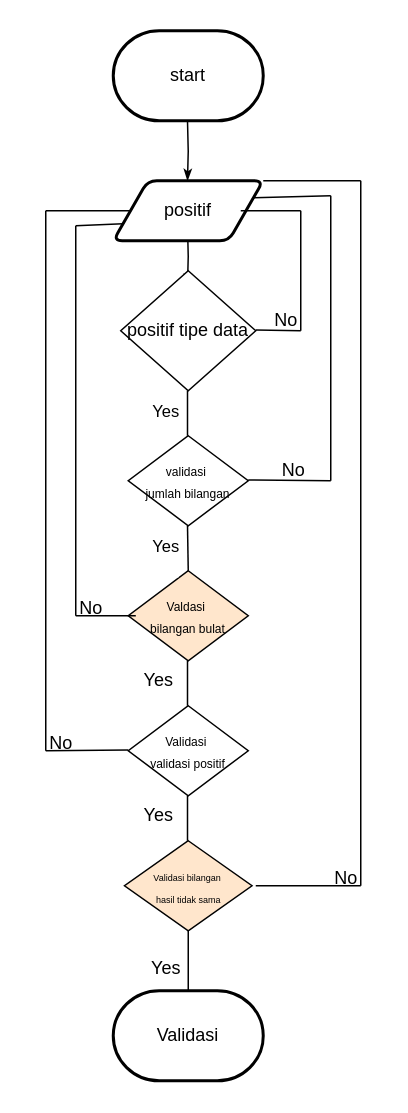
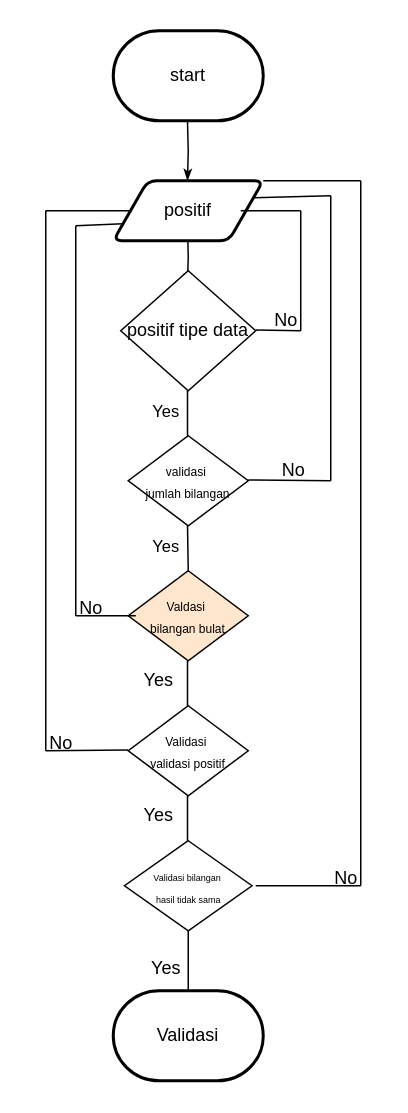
  <mxCell id="0" />
  <mxCell id="1" parent="0" />
  <mxCell id="2" style="edgeStyle=orthogonalEdgeStyle;rounded=0;html=1;labelBackgroundColor=none;startSize=5;endArrow=classicThin;endFill=1;endSize=5;jettySize=auto;orthogonalLoop=1;strokeWidth=1;fontFamily=Verdana;fontSize=8;exitX=0.5;exitY=1;exitDx=0;exitDy=0;exitPerimeter=0;" parent="1" edge="1"><mxGeometry relative="1" as="geometry"><mxPoint x="124.5" y="80" as="sourcePoint" /><mxPoint x="124.5" y="120" as="targetPoint" /></mxGeometry></mxCell>
  <mxCell id="3" style="edgeStyle=orthogonalEdgeStyle;rounded=0;html=1;labelBackgroundColor=none;startSize=5;endArrow=classicThin;endFill=1;endSize=5;jettySize=auto;orthogonalLoop=1;strokeWidth=1;fontFamily=Verdana;fontSize=8" parent="1" edge="1"><mxGeometry relative="1" as="geometry"><mxPoint x="124.5" y="150" as="sourcePoint" /><mxPoint x="124.5" y="190" as="targetPoint" /></mxGeometry></mxCell>
  <mxCell id="4" value="Yes&lt;div&gt;&lt;br&gt;&lt;/div&gt;" style="edgeLabel;html=1;align=center;verticalAlign=middle;resizable=0;points=[];" vertex="1" connectable="0" parent="3"><mxGeometry x="-0.162" y="-3" relative="1" as="geometry"><mxPoint x="-12" y="112" as="offset" /></mxGeometry></mxCell>
  <mxCell id="5" value="start" style="strokeWidth=2;html=1;shape=mxgraph.flowchart.terminator;whiteSpace=wrap;" vertex="1" parent="1"><mxGeometry x="75" y="20" width="100" height="60" as="geometry" /></mxCell>
  <mxCell id="6" value="positif" style="shape=parallelogram;html=1;strokeWidth=2;perimeter=parallelogramPerimeter;whiteSpace=wrap;rounded=1;arcSize=12;size=0.23;" vertex="1" parent="1"><mxGeometry x="75" y="120" width="100" height="40" as="geometry" /></mxCell>
  <mxCell id="7" value="positif tipe data" style="rhombus;whiteSpace=wrap;html=1;" vertex="1" parent="1"><mxGeometry x="80" y="180" width="90" height="80" as="geometry" /></mxCell>
  <mxCell id="8" value="&lt;font style=&quot;font-size: 8px;&quot;&gt;validasi&amp;nbsp;&lt;/font&gt;&lt;div&gt;&lt;font style=&quot;font-size: 8px;&quot;&gt;jumlah bilangan&lt;/font&gt;&lt;/div&gt;" style="rhombus;whiteSpace=wrap;html=1;" vertex="1" parent="1"><mxGeometry x="85" y="290" width="80" height="60" as="geometry" /></mxCell>
  <mxCell id="9" value="&lt;font style=&quot;font-size: 8px;&quot;&gt;Validasi&amp;nbsp;&lt;/font&gt;&lt;div&gt;&lt;font style=&quot;font-size: 8px;&quot;&gt;validasi positif&lt;/font&gt;&lt;/div&gt;" style="rhombus;whiteSpace=wrap;html=1;" vertex="1" parent="1"><mxGeometry x="85" y="470" width="80" height="60" as="geometry" /></mxCell>
  <mxCell id="10" value="&lt;font style=&quot;font-size: 8px;&quot;&gt;Valdasi&amp;nbsp;&lt;/font&gt;&lt;div&gt;&lt;font style=&quot;font-size: 8px;&quot;&gt;bilangan bulat&lt;/font&gt;&lt;/div&gt;" style="rhombus;whiteSpace=wrap;html=1;fillColor=#ffe6cc;" vertex="1" parent="1"><mxGeometry x="85" y="380" width="80" height="60" as="geometry" /></mxCell>
  <mxCell id="11" value="" style="endArrow=none;html=1;rounded=0;entryX=0.5;entryY=1;entryDx=0;entryDy=0;" edge="1" parent="1"><mxGeometry width="50" height="50" relative="1" as="geometry"><mxPoint x="125" y="380" as="sourcePoint" /><mxPoint x="124.5" y="350" as="targetPoint" /></mxGeometry></mxCell>
  <mxCell id="12" value="Yes&lt;div&gt;&lt;br&gt;&lt;/div&gt;" style="edgeLabel;html=1;align=center;verticalAlign=middle;resizable=0;points=[];" vertex="1" connectable="0" parent="11"><mxGeometry x="0.602" y="2" relative="1" as="geometry"><mxPoint x="-13" y="14" as="offset" /></mxGeometry></mxCell>
  <mxCell id="13" value="" style="endArrow=none;html=1;rounded=0;entryX=0.5;entryY=1;entryDx=0;entryDy=0;" edge="1" parent="1"><mxGeometry width="50" height="50" relative="1" as="geometry"><mxPoint x="124.5" y="560" as="sourcePoint" /><mxPoint x="124.5" y="530" as="targetPoint" /></mxGeometry></mxCell>
- <mxCell id="14" value="&lt;font style=&quot;font-size: 6px;&quot;&gt;Validasi bilangan&amp;nbsp;&lt;/font&gt;&lt;div&gt;&lt;font style=&quot;font-size: 6px;&quot;&gt;hasil tidak sama&lt;/font&gt;&lt;/div&gt;" style="rhombus;whiteSpace=wrap;html=1;fillColor=#ffe6cc;" vertex="1" parent="1"><mxGeometry x="82.5" y="560" width="85" height="60" as="geometry" /></mxCell>
+ <mxCell id="14" value="&lt;font style=&quot;font-size: 6px;&quot;&gt;Validasi bilangan&amp;nbsp;&lt;/font&gt;&lt;div&gt;&lt;font style=&quot;font-size: 6px;&quot;&gt;hasil tidak sama&lt;/font&gt;&lt;/div&gt;" style="rhombus;whiteSpace=wrap;html=1;" vertex="1" parent="1"><mxGeometry x="82.5" y="560" width="85" height="60" as="geometry" /></mxCell>
  <mxCell id="15" value="" style="endArrow=none;html=1;rounded=0;exitX=0.85;exitY=0.5;exitDx=0;exitDy=0;exitPerimeter=0;" edge="1" parent="1" source="6"><mxGeometry width="50" height="50" relative="1" as="geometry"><mxPoint x="170" y="140" as="sourcePoint" /><mxPoint x="200" y="140" as="targetPoint" /></mxGeometry></mxCell>
  <mxCell id="16" value="" style="endArrow=none;html=1;rounded=0;" edge="1" parent="1"><mxGeometry width="50" height="50" relative="1" as="geometry"><mxPoint x="200" y="220" as="sourcePoint" /><mxPoint x="200" y="140" as="targetPoint" /></mxGeometry></mxCell>
  <mxCell id="17" value="" style="endArrow=none;html=1;rounded=0;" edge="1" parent="1"><mxGeometry width="50" height="50" relative="1" as="geometry"><mxPoint x="170" y="219.5" as="sourcePoint" /><mxPoint x="200" y="220" as="targetPoint" /></mxGeometry></mxCell>
  <mxCell id="18" value="" style="endArrow=none;html=1;rounded=0;entryX=0.5;entryY=1;entryDx=0;entryDy=0;" edge="1" parent="1"><mxGeometry width="50" height="50" relative="1" as="geometry"><mxPoint x="124.5" y="470" as="sourcePoint" /><mxPoint x="124.5" y="440" as="targetPoint" /></mxGeometry></mxCell>
  <mxCell id="19" value="" style="endArrow=none;html=1;rounded=0;entryX=0.5;entryY=1;entryDx=0;entryDy=0;" edge="1" parent="1"><mxGeometry width="50" height="50" relative="1" as="geometry"><mxPoint x="124.5" y="290" as="sourcePoint" /><mxPoint x="124.5" y="260" as="targetPoint" /></mxGeometry></mxCell>
  <mxCell id="20" value="No" style="text;html=1;align=center;verticalAlign=middle;resizable=0;points=[];autosize=1;strokeColor=none;fillColor=none;" vertex="1" parent="1"><mxGeometry x="170" y="198" width="40" height="30" as="geometry" /></mxCell>
  <mxCell id="21" value="" style="endArrow=none;html=1;rounded=0;" edge="1" parent="1"><mxGeometry width="50" height="50" relative="1" as="geometry"><mxPoint x="165" y="319.5" as="sourcePoint" /><mxPoint x="220" y="320" as="targetPoint" /></mxGeometry></mxCell>
  <mxCell id="22" value="" style="endArrow=none;html=1;rounded=0;" edge="1" parent="1"><mxGeometry width="50" height="50" relative="1" as="geometry"><mxPoint x="220" y="320" as="sourcePoint" /><mxPoint x="220" y="130" as="targetPoint" /></mxGeometry></mxCell>
  <mxCell id="23" value="" style="endArrow=none;html=1;rounded=0;exitX=1;exitY=0.25;exitDx=0;exitDy=0;" edge="1" parent="1" source="6"><mxGeometry width="50" height="50" relative="1" as="geometry"><mxPoint x="170" y="180" as="sourcePoint" /><mxPoint x="220" y="130" as="targetPoint" /></mxGeometry></mxCell>
  <mxCell id="24" value="No&lt;div&gt;&lt;br&gt;&lt;/div&gt;" style="text;html=1;align=center;verticalAlign=middle;resizable=0;points=[];autosize=1;strokeColor=none;fillColor=none;" vertex="1" parent="1"><mxGeometry x="175" y="300" width="40" height="40" as="geometry" /></mxCell>
  <mxCell id="25" value="" style="endArrow=none;html=1;rounded=0;entryX=0.063;entryY=0.5;entryDx=0;entryDy=0;entryPerimeter=0;" edge="1" parent="1" target="10"><mxGeometry width="50" height="50" relative="1" as="geometry"><mxPoint x="50" y="410" as="sourcePoint" /><mxPoint x="80" y="410" as="targetPoint" /><Array as="points"><mxPoint x="60" y="410" /></Array></mxGeometry></mxCell>
  <mxCell id="26" value="" style="endArrow=none;html=1;rounded=0;" edge="1" parent="1"><mxGeometry width="50" height="50" relative="1" as="geometry"><mxPoint x="50" y="410" as="sourcePoint" /><mxPoint x="50" y="150" as="targetPoint" /></mxGeometry></mxCell>
  <mxCell id="27" value="" style="endArrow=none;html=1;rounded=0;entryX=0;entryY=0.75;entryDx=0;entryDy=0;" edge="1" parent="1" target="6"><mxGeometry width="50" height="50" relative="1" as="geometry"><mxPoint x="50" y="150" as="sourcePoint" /><mxPoint x="100" y="100" as="targetPoint" /></mxGeometry></mxCell>
  <mxCell id="28" value="Yes&lt;div&gt;&lt;br&gt;&lt;/div&gt;" style="text;html=1;align=center;verticalAlign=middle;resizable=0;points=[];autosize=1;strokeColor=none;fillColor=none;" vertex="1" parent="1"><mxGeometry x="85" y="440" width="40" height="40" as="geometry" /></mxCell>
  <mxCell id="29" value="No" style="text;html=1;align=center;verticalAlign=middle;resizable=0;points=[];autosize=1;strokeColor=none;fillColor=none;" vertex="1" parent="1"><mxGeometry x="40" y="390" width="40" height="30" as="geometry" /></mxCell>
  <mxCell id="30" value="" style="endArrow=none;html=1;rounded=0;" edge="1" parent="1"><mxGeometry width="50" height="50" relative="1" as="geometry"><mxPoint x="30" y="500" as="sourcePoint" /><mxPoint x="85" y="499.5" as="targetPoint" /></mxGeometry></mxCell>
  <mxCell id="31" value="" style="endArrow=none;html=1;rounded=0;" edge="1" parent="1"><mxGeometry width="50" height="50" relative="1" as="geometry"><mxPoint x="30" y="500" as="sourcePoint" /><mxPoint x="30" y="140" as="targetPoint" /></mxGeometry></mxCell>
  <mxCell id="32" value="" style="endArrow=none;html=1;rounded=0;" edge="1" parent="1" target="6"><mxGeometry width="50" height="50" relative="1" as="geometry"><mxPoint x="30" y="140" as="sourcePoint" /><mxPoint x="80" y="90" as="targetPoint" /></mxGeometry></mxCell>
  <mxCell id="33" value="Yes&lt;div&gt;&lt;br&gt;&lt;/div&gt;" style="text;html=1;align=center;verticalAlign=middle;resizable=0;points=[];autosize=1;strokeColor=none;fillColor=none;" vertex="1" parent="1"><mxGeometry x="85" y="530" width="40" height="40" as="geometry" /></mxCell>
  <mxCell id="34" value="No" style="text;html=1;align=center;verticalAlign=middle;resizable=0;points=[];autosize=1;strokeColor=none;fillColor=none;" vertex="1" parent="1"><mxGeometry x="20" y="480" width="40" height="30" as="geometry" /></mxCell>
  <mxCell id="35" value="" style="endArrow=none;html=1;rounded=0;" edge="1" parent="1"><mxGeometry width="50" height="50" relative="1" as="geometry"><mxPoint x="125" y="660" as="sourcePoint" /><mxPoint x="125" y="620" as="targetPoint" /></mxGeometry></mxCell>
  <mxCell id="36" value="Validasi" style="strokeWidth=2;html=1;shape=mxgraph.flowchart.terminator;whiteSpace=wrap;" vertex="1" parent="1"><mxGeometry x="75" y="660" width="100" height="60" as="geometry" /></mxCell>
  <mxCell id="37" value="" style="endArrow=none;html=1;rounded=0;" edge="1" parent="1"><mxGeometry width="50" height="50" relative="1" as="geometry"><mxPoint x="170" y="590" as="sourcePoint" /><mxPoint x="240" y="590" as="targetPoint" /></mxGeometry></mxCell>
  <mxCell id="38" value="" style="endArrow=none;html=1;rounded=0;" edge="1" parent="1"><mxGeometry width="50" height="50" relative="1" as="geometry"><mxPoint x="240" y="590" as="sourcePoint" /><mxPoint x="240" y="120" as="targetPoint" /></mxGeometry></mxCell>
  <mxCell id="39" value="" style="endArrow=none;html=1;rounded=0;exitX=1;exitY=0;exitDx=0;exitDy=0;" edge="1" parent="1" source="6"><mxGeometry width="50" height="50" relative="1" as="geometry"><mxPoint x="190" y="170" as="sourcePoint" /><mxPoint x="240" y="120" as="targetPoint" /></mxGeometry></mxCell>
  <mxCell id="40" value="No" style="text;html=1;align=center;verticalAlign=middle;resizable=0;points=[];autosize=1;strokeColor=none;fillColor=none;" vertex="1" parent="1"><mxGeometry x="210" y="570" width="40" height="30" as="geometry" /></mxCell>
  <mxCell id="41" value="Yes" style="text;html=1;align=center;verticalAlign=middle;resizable=0;points=[];autosize=1;strokeColor=none;fillColor=none;" vertex="1" parent="1"><mxGeometry x="90" y="630" width="40" height="30" as="geometry" /></mxCell>
